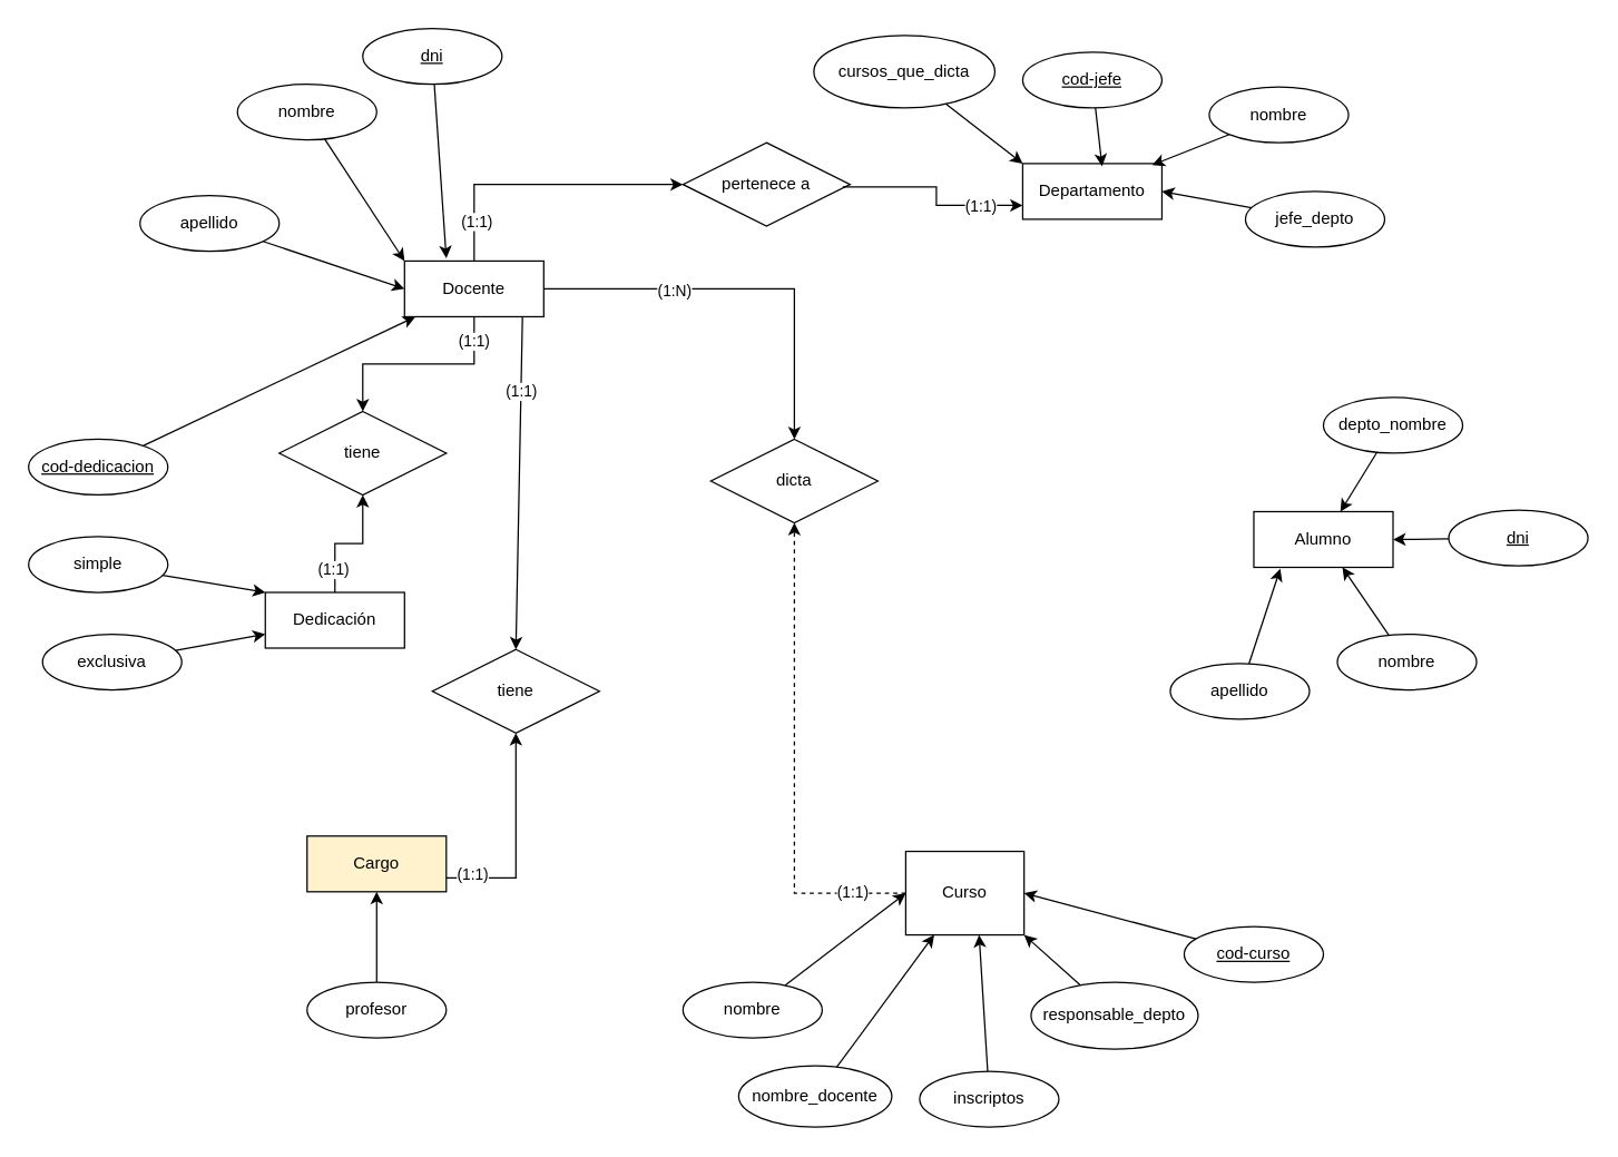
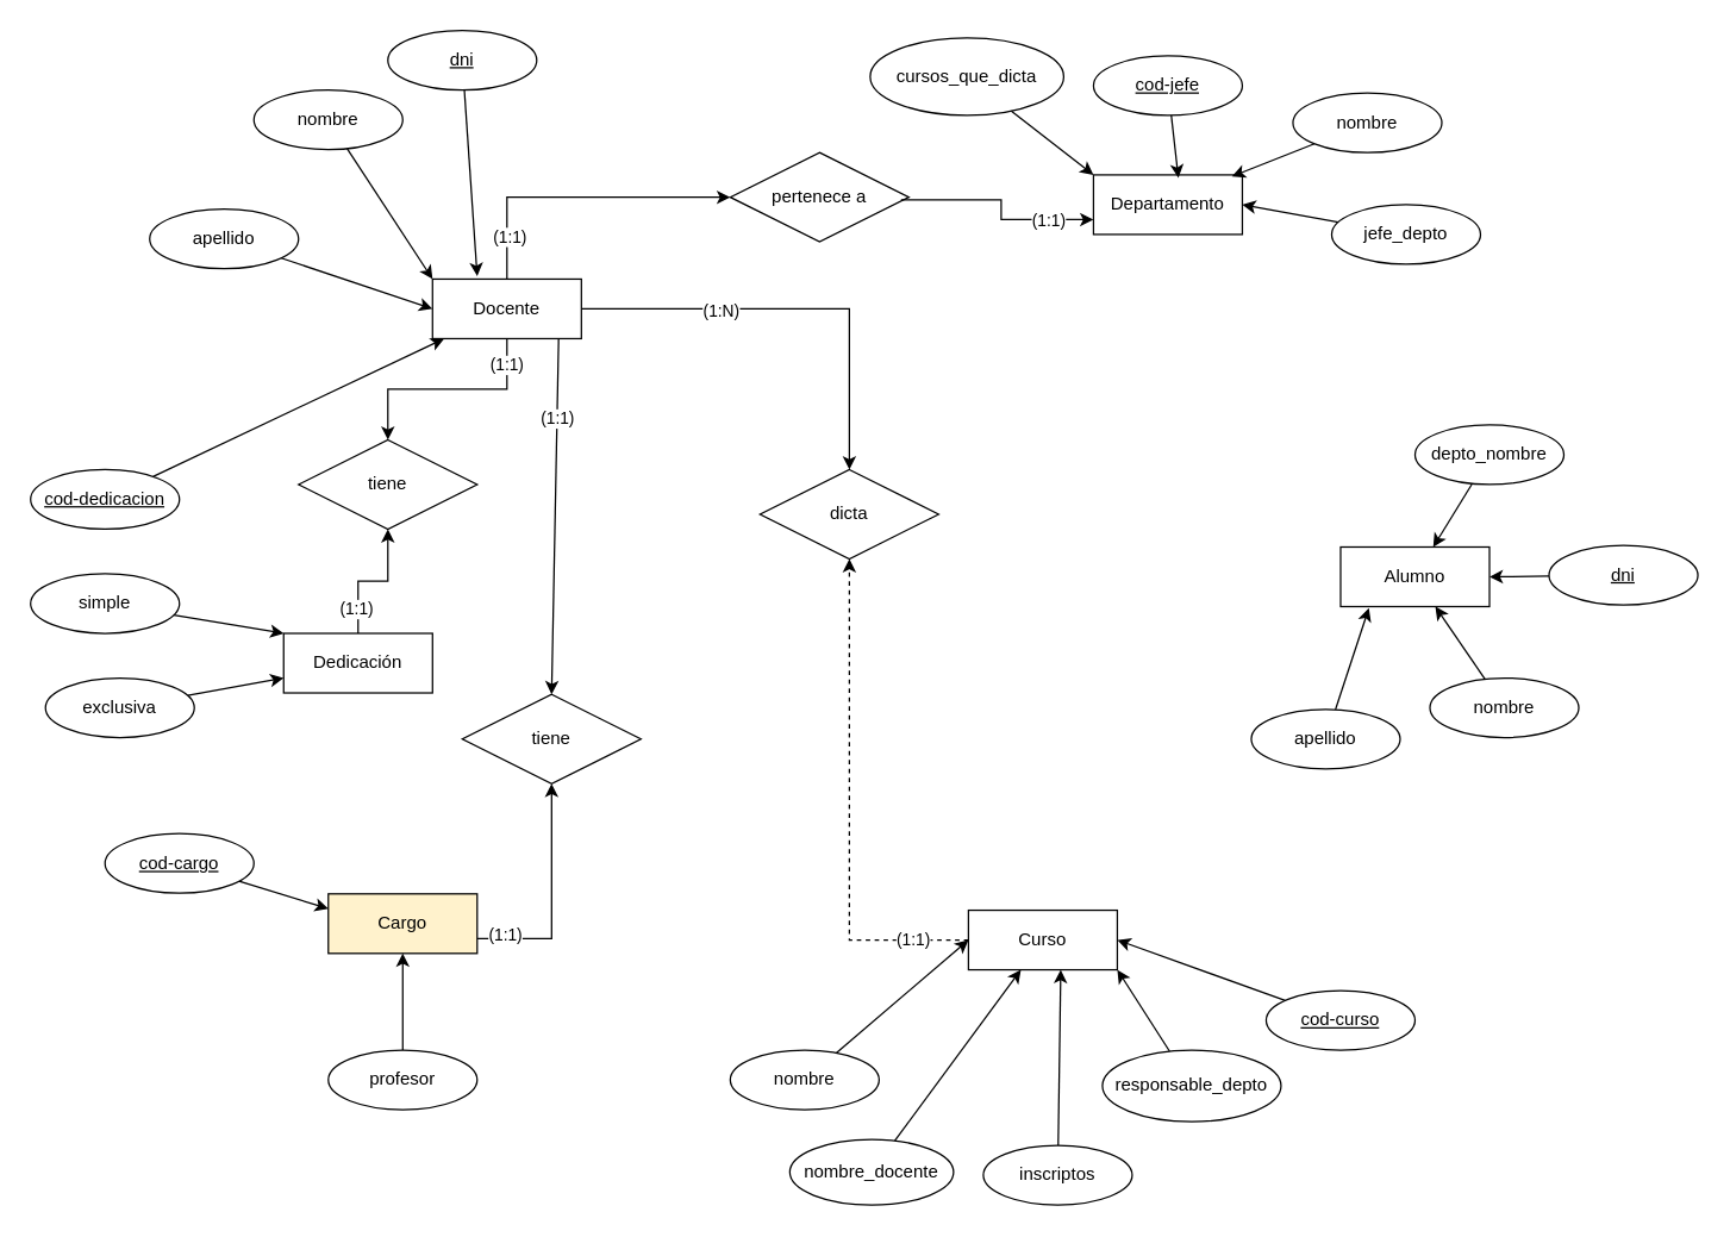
  <mxCell id="0" />
  <mxCell id="1" parent="0" />
  <mxCell id="2" style="edgeStyle=orthogonalEdgeStyle;rounded=0;orthogonalLoop=1;jettySize=auto;html=1;" parent="1" source="10" target="58" edge="1"><mxGeometry relative="1" as="geometry" /></mxCell>
  <mxCell id="3" value="(1:N)" style="edgeLabel;html=1;align=center;verticalAlign=middle;resizable=0;points=[];" parent="2" vertex="1" connectable="0"><mxGeometry x="-0.354" y="-1" relative="1" as="geometry"><mxPoint as="offset" /></mxGeometry></mxCell>
  <mxCell id="4" style="rounded=0;orthogonalLoop=1;jettySize=auto;html=1;entryX=0.5;entryY=0;entryDx=0;entryDy=0;exitX=0.847;exitY=0.995;exitDx=0;exitDy=0;exitPerimeter=0;" parent="1" source="10" target="69" edge="1"><mxGeometry relative="1" as="geometry" /></mxCell>
  <mxCell id="5" value="(1:1)" style="edgeLabel;html=1;align=center;verticalAlign=middle;resizable=0;points=[];" parent="4" vertex="1" connectable="0"><mxGeometry x="-0.546" relative="1" as="geometry"><mxPoint as="offset" /></mxGeometry></mxCell>
  <mxCell id="6" style="edgeStyle=orthogonalEdgeStyle;rounded=0;orthogonalLoop=1;jettySize=auto;html=1;entryX=0.5;entryY=0;entryDx=0;entryDy=0;" parent="1" source="10" target="66" edge="1"><mxGeometry relative="1" as="geometry" /></mxCell>
  <mxCell id="7" value="(1:1)" style="edgeLabel;html=1;align=center;verticalAlign=middle;resizable=0;points=[];" parent="6" vertex="1" connectable="0"><mxGeometry x="-0.768" y="-1" relative="1" as="geometry"><mxPoint as="offset" /></mxGeometry></mxCell>
  <mxCell id="8" style="edgeStyle=orthogonalEdgeStyle;rounded=0;orthogonalLoop=1;jettySize=auto;html=1;entryX=0;entryY=0.5;entryDx=0;entryDy=0;exitX=0.5;exitY=0;exitDx=0;exitDy=0;" parent="1" source="10" target="55" edge="1"><mxGeometry relative="1" as="geometry" /></mxCell>
  <mxCell id="9" value="(1:1)" style="edgeLabel;html=1;align=center;verticalAlign=middle;resizable=0;points=[];" parent="8" vertex="1" connectable="0"><mxGeometry x="-0.714" y="-1" relative="1" as="geometry"><mxPoint as="offset" /></mxGeometry></mxCell>
  <mxCell id="10" value="Docente" style="whiteSpace=wrap;html=1;align=center;" parent="1" vertex="1"><mxGeometry x="290" y="187" width="100" height="40" as="geometry" /></mxCell>
  <mxCell id="11" value="Alumno" style="whiteSpace=wrap;html=1;align=center;" parent="1" vertex="1"><mxGeometry x="900" y="367" width="100" height="40" as="geometry" /></mxCell>
  <mxCell id="12" value="" style="edgeStyle=orthogonalEdgeStyle;rounded=0;orthogonalLoop=1;jettySize=auto;html=1;entryX=0.5;entryY=1;entryDx=0;entryDy=0;dashed=1;" parent="1" source="14" target="58" edge="1"><mxGeometry relative="1" as="geometry" /></mxCell>
  <mxCell id="13" value="(1:1)" style="edgeLabel;html=1;align=center;verticalAlign=middle;resizable=0;points=[];" parent="12" vertex="1" connectable="0"><mxGeometry x="-0.774" y="-1" relative="1" as="geometry"><mxPoint as="offset" /></mxGeometry></mxCell>
- <mxCell id="14" value="Curso" style="whiteSpace=wrap;html=1;align=center;" parent="1" vertex="1"><mxGeometry x="650" y="611" width="85" height="60" as="geometry" /></mxCell>
+ <mxCell id="14" value="Curso" style="whiteSpace=wrap;html=1;align=center;" parent="1" vertex="1"><mxGeometry x="650" y="611" width="100" height="40" as="geometry" /></mxCell>
  <mxCell id="15" value="Departamento" style="whiteSpace=wrap;html=1;align=center;" parent="1" vertex="1"><mxGeometry x="734" y="117" width="100" height="40" as="geometry" /></mxCell>
  <mxCell id="16" style="rounded=0;orthogonalLoop=1;jettySize=auto;html=1;entryX=0;entryY=0;entryDx=0;entryDy=0;" parent="1" source="17" target="10" edge="1"><mxGeometry relative="1" as="geometry" /></mxCell>
  <mxCell id="17" value="nombre" style="ellipse;whiteSpace=wrap;html=1;align=center;" parent="1" vertex="1"><mxGeometry x="170" y="60" width="100" height="40" as="geometry" /></mxCell>
  <mxCell id="18" value="apellido" style="ellipse;whiteSpace=wrap;html=1;align=center;" parent="1" vertex="1"><mxGeometry x="100" y="140" width="100" height="40" as="geometry" /></mxCell>
  <mxCell id="19" style="rounded=0;orthogonalLoop=1;jettySize=auto;html=1;entryX=0.93;entryY=0.025;entryDx=0;entryDy=0;entryPerimeter=0;" parent="1" source="20" target="15" edge="1"><mxGeometry relative="1" as="geometry"><mxPoint x="814" y="137" as="targetPoint" /></mxGeometry></mxCell>
  <mxCell id="20" value="nombre" style="ellipse;whiteSpace=wrap;html=1;align=center;" parent="1" vertex="1"><mxGeometry x="868" y="62" width="100" height="40" as="geometry" /></mxCell>
  <mxCell id="21" style="rounded=0;orthogonalLoop=1;jettySize=auto;html=1;entryX=1;entryY=0.5;entryDx=0;entryDy=0;" parent="1" source="22" target="15" edge="1"><mxGeometry relative="1" as="geometry" /></mxCell>
  <mxCell id="22" value="jefe_depto" style="ellipse;whiteSpace=wrap;html=1;align=center;" parent="1" vertex="1"><mxGeometry x="894" y="137" width="100" height="40" as="geometry" /></mxCell>
  <mxCell id="23" value="cursos_que_dicta" style="ellipse;whiteSpace=wrap;html=1;align=center;" parent="1" vertex="1"><mxGeometry x="584" y="25" width="130" height="52" as="geometry" /></mxCell>
  <mxCell id="24" style="rounded=0;orthogonalLoop=1;jettySize=auto;html=1;" parent="1" source="25" target="11" edge="1"><mxGeometry relative="1" as="geometry" /></mxCell>
  <mxCell id="25" value="nombre" style="ellipse;whiteSpace=wrap;html=1;align=center;" parent="1" vertex="1"><mxGeometry x="960" y="455" width="100" height="40" as="geometry" /></mxCell>
  <mxCell id="26" style="rounded=0;orthogonalLoop=1;jettySize=auto;html=1;entryX=0.19;entryY=1.025;entryDx=0;entryDy=0;entryPerimeter=0;" parent="1" source="27" target="11" edge="1"><mxGeometry relative="1" as="geometry" /></mxCell>
  <mxCell id="27" value="apellido" style="ellipse;whiteSpace=wrap;html=1;align=center;" parent="1" vertex="1"><mxGeometry x="840" y="476" width="100" height="40" as="geometry" /></mxCell>
  <mxCell id="28" style="rounded=0;orthogonalLoop=1;jettySize=auto;html=1;" parent="1" source="29" target="11" edge="1"><mxGeometry relative="1" as="geometry" /></mxCell>
  <mxCell id="29" value="depto_nombre" style="ellipse;whiteSpace=wrap;html=1;align=center;" parent="1" vertex="1"><mxGeometry x="950" y="285" width="100" height="40" as="geometry" /></mxCell>
  <mxCell id="30" style="edgeStyle=orthogonalEdgeStyle;rounded=0;orthogonalLoop=1;jettySize=auto;html=1;entryX=0.5;entryY=1;entryDx=0;entryDy=0;exitX=1;exitY=0.75;exitDx=0;exitDy=0;" parent="1" source="32" target="69" edge="1"><mxGeometry relative="1" as="geometry" /></mxCell>
  <mxCell id="31" value="(1:1)" style="edgeLabel;html=1;align=center;verticalAlign=middle;resizable=0;points=[];" parent="30" vertex="1" connectable="0"><mxGeometry x="-0.765" y="3" relative="1" as="geometry"><mxPoint as="offset" /></mxGeometry></mxCell>
  <mxCell id="32" value="Cargo" style="whiteSpace=wrap;html=1;align=center;fillColor=#fff2cc;" parent="1" vertex="1"><mxGeometry x="220" y="600" width="100" height="40" as="geometry" /></mxCell>
  <mxCell id="33" style="rounded=0;orthogonalLoop=1;jettySize=auto;html=1;exitX=0.5;exitY=0;exitDx=0;exitDy=0;entryX=0.5;entryY=1;entryDx=0;entryDy=0;" parent="1" source="34" target="32" edge="1"><mxGeometry relative="1" as="geometry" /></mxCell>
  <mxCell id="34" value="profesor" style="ellipse;whiteSpace=wrap;html=1;align=center;" parent="1" vertex="1"><mxGeometry x="220" y="705" width="100" height="40" as="geometry" /></mxCell>
  <mxCell id="35" style="rounded=0;orthogonalLoop=1;jettySize=auto;html=1;entryX=0;entryY=0.5;entryDx=0;entryDy=0;" parent="1" source="36" target="14" edge="1"><mxGeometry relative="1" as="geometry" /></mxCell>
  <mxCell id="36" value="nombre" style="ellipse;whiteSpace=wrap;html=1;align=center;" parent="1" vertex="1"><mxGeometry x="490" y="705" width="100" height="40" as="geometry" /></mxCell>
  <mxCell id="37" style="rounded=0;orthogonalLoop=1;jettySize=auto;html=1;" parent="1" source="38" target="14" edge="1"><mxGeometry relative="1" as="geometry" /></mxCell>
  <mxCell id="38" value="nombre_docente" style="ellipse;whiteSpace=wrap;html=1;align=center;" parent="1" vertex="1"><mxGeometry x="530" y="765" width="110" height="44" as="geometry" /></mxCell>
  <mxCell id="39" value="inscriptos" style="ellipse;whiteSpace=wrap;html=1;align=center;" parent="1" vertex="1"><mxGeometry x="660" y="769" width="100" height="40" as="geometry" /></mxCell>
  <mxCell id="40" style="rounded=0;orthogonalLoop=1;jettySize=auto;html=1;entryX=1;entryY=1;entryDx=0;entryDy=0;" parent="1" source="41" target="14" edge="1"><mxGeometry relative="1" as="geometry" /></mxCell>
  <mxCell id="41" value="responsable_depto" style="ellipse;whiteSpace=wrap;html=1;align=center;" parent="1" vertex="1"><mxGeometry x="740" y="705" width="120" height="48" as="geometry" /></mxCell>
  <mxCell id="42" style="rounded=0;orthogonalLoop=1;jettySize=auto;html=1;entryX=0.62;entryY=1;entryDx=0;entryDy=0;entryPerimeter=0;" parent="1" source="39" target="14" edge="1"><mxGeometry relative="1" as="geometry" /></mxCell>
  <mxCell id="43" style="rounded=0;orthogonalLoop=1;jettySize=auto;html=1;entryX=0;entryY=0;entryDx=0;entryDy=0;" parent="1" source="23" target="15" edge="1"><mxGeometry relative="1" as="geometry" /></mxCell>
  <mxCell id="44" style="rounded=0;orthogonalLoop=1;jettySize=auto;html=1;entryX=0;entryY=0.5;entryDx=0;entryDy=0;" parent="1" source="18" target="10" edge="1"><mxGeometry relative="1" as="geometry" /></mxCell>
  <mxCell id="45" style="rounded=0;orthogonalLoop=1;jettySize=auto;html=1;" parent="1" source="46" edge="1"><mxGeometry relative="1" as="geometry"><mxPoint x="320" y="185" as="targetPoint" /></mxGeometry></mxCell>
  <mxCell id="46" value="dni" style="ellipse;whiteSpace=wrap;html=1;align=center;fontStyle=4;" parent="1" vertex="1"><mxGeometry x="260" y="20" width="100" height="40" as="geometry" /></mxCell>
  <mxCell id="47" style="rounded=0;orthogonalLoop=1;jettySize=auto;html=1;entryX=1;entryY=0.5;entryDx=0;entryDy=0;" parent="1" source="48" target="11" edge="1"><mxGeometry relative="1" as="geometry" /></mxCell>
  <mxCell id="48" value="dni" style="ellipse;whiteSpace=wrap;html=1;align=center;fontStyle=4;" parent="1" vertex="1"><mxGeometry x="1040" y="366" width="100" height="40" as="geometry" /></mxCell>
+ <mxCell id="49" style="rounded=0;orthogonalLoop=1;jettySize=auto;html=1;entryX=0;entryY=0.25;entryDx=0;entryDy=0;" parent="1" source="50" target="32" edge="1"><mxGeometry relative="1" as="geometry" /></mxCell>
+ <mxCell id="50" value="cod-cargo" style="ellipse;whiteSpace=wrap;html=1;align=center;fontStyle=4;" parent="1" vertex="1"><mxGeometry x="70" y="559.5" width="100" height="40" as="geometry" /></mxCell>
  <mxCell id="51" style="rounded=0;orthogonalLoop=1;jettySize=auto;html=1;entryX=0.57;entryY=0.05;entryDx=0;entryDy=0;entryPerimeter=0;" parent="1" source="52" target="15" edge="1"><mxGeometry relative="1" as="geometry" /></mxCell>
  <mxCell id="52" value="cod-jefe" style="ellipse;whiteSpace=wrap;html=1;align=center;fontStyle=4;" parent="1" vertex="1"><mxGeometry x="734" y="37" width="100" height="40" as="geometry" /></mxCell>
  <mxCell id="53" style="rounded=0;orthogonalLoop=1;jettySize=auto;html=1;entryX=1;entryY=0.5;entryDx=0;entryDy=0;" parent="1" source="54" target="14" edge="1"><mxGeometry relative="1" as="geometry" /></mxCell>
  <mxCell id="54" value="cod-curso" style="ellipse;whiteSpace=wrap;html=1;align=center;fontStyle=4;" parent="1" vertex="1"><mxGeometry x="850" y="665" width="100" height="40" as="geometry" /></mxCell>
  <mxCell id="55" value="pertenece a" style="shape=rhombus;perimeter=rhombusPerimeter;whiteSpace=wrap;html=1;align=center;" parent="1" vertex="1"><mxGeometry x="490" y="102" width="120" height="60" as="geometry" /></mxCell>
  <mxCell id="56" style="edgeStyle=orthogonalEdgeStyle;rounded=0;orthogonalLoop=1;jettySize=auto;html=1;entryX=0;entryY=0.75;entryDx=0;entryDy=0;exitX=0.956;exitY=0.528;exitDx=0;exitDy=0;exitPerimeter=0;" parent="1" source="55" target="15" edge="1"><mxGeometry relative="1" as="geometry"><mxPoint x="610" y="132" as="sourcePoint" /></mxGeometry></mxCell>
  <mxCell id="57" value="(1:1)" style="edgeLabel;html=1;align=center;verticalAlign=middle;resizable=0;points=[];" parent="56" vertex="1" connectable="0"><mxGeometry x="0.575" relative="1" as="geometry"><mxPoint as="offset" /></mxGeometry></mxCell>
  <mxCell id="58" value="dicta" style="shape=rhombus;perimeter=rhombusPerimeter;whiteSpace=wrap;html=1;align=center;" parent="1" vertex="1"><mxGeometry x="510" y="315" width="120" height="60" as="geometry" /></mxCell>
  <mxCell id="59" style="edgeStyle=orthogonalEdgeStyle;rounded=0;orthogonalLoop=1;jettySize=auto;html=1;entryX=0.5;entryY=1;entryDx=0;entryDy=0;" parent="1" source="61" target="66" edge="1"><mxGeometry relative="1" as="geometry" /></mxCell>
  <mxCell id="60" value="(1:1)" style="edgeLabel;html=1;align=center;verticalAlign=middle;resizable=0;points=[];" parent="59" vertex="1" connectable="0"><mxGeometry x="-0.627" y="2" relative="1" as="geometry"><mxPoint as="offset" /></mxGeometry></mxCell>
  <mxCell id="61" value="Dedicación" style="whiteSpace=wrap;html=1;align=center;" parent="1" vertex="1"><mxGeometry x="190" y="425" width="100" height="40" as="geometry" /></mxCell>
  <mxCell id="62" style="rounded=0;orthogonalLoop=1;jettySize=auto;html=1;entryX=0;entryY=0;entryDx=0;entryDy=0;" parent="1" source="63" target="61" edge="1"><mxGeometry relative="1" as="geometry" /></mxCell>
  <mxCell id="63" value="simple" style="ellipse;whiteSpace=wrap;html=1;align=center;" parent="1" vertex="1"><mxGeometry x="20" y="385" width="100" height="40" as="geometry" /></mxCell>
  <mxCell id="64" style="rounded=0;orthogonalLoop=1;jettySize=auto;html=1;entryX=0;entryY=0.75;entryDx=0;entryDy=0;" parent="1" source="65" target="61" edge="1"><mxGeometry relative="1" as="geometry" /></mxCell>
  <mxCell id="65" value="exclusiva" style="ellipse;whiteSpace=wrap;html=1;align=center;" parent="1" vertex="1"><mxGeometry x="30" y="455" width="100" height="40" as="geometry" /></mxCell>
  <mxCell id="66" value="tiene" style="shape=rhombus;perimeter=rhombusPerimeter;whiteSpace=wrap;html=1;align=center;" parent="1" vertex="1"><mxGeometry x="200" y="295" width="120" height="60" as="geometry" /></mxCell>
  <mxCell id="67" style="rounded=0;orthogonalLoop=1;jettySize=auto;html=1;" parent="1" source="68" target="10" edge="1"><mxGeometry relative="1" as="geometry" /></mxCell>
  <mxCell id="68" value="cod-dedicacion" style="ellipse;whiteSpace=wrap;html=1;align=center;fontStyle=4;" parent="1" vertex="1"><mxGeometry x="20" y="315" width="100" height="40" as="geometry" /></mxCell>
  <mxCell id="69" value="tiene" style="shape=rhombus;perimeter=rhombusPerimeter;whiteSpace=wrap;html=1;align=center;" parent="1" vertex="1"><mxGeometry x="310" y="466" width="120" height="60" as="geometry" /></mxCell>
